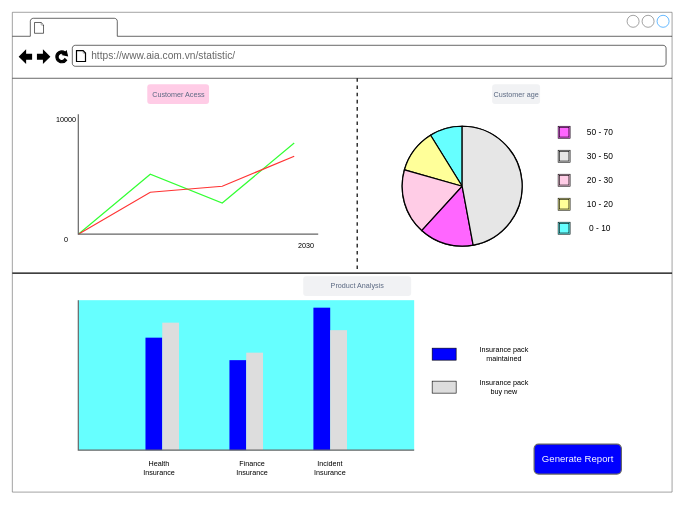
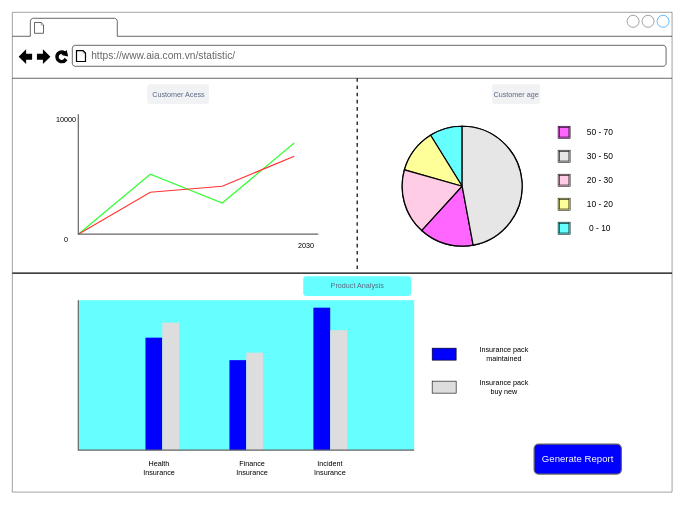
  <mxCell id="0" style=";html=1;" />
  <mxCell id="1" style=";html=1;" parent="0" />
  <mxCell id="2" value="" style="strokeWidth=1;shadow=0;dashed=0;align=center;html=1;shape=mxgraph.mockup.containers.browserWindow;rSize=0;strokeColor=#666666;strokeColor2=#008cff;strokeColor3=#000000;mainText=,;recursiveResize=0;metaEdit=0;backgroundOutline=1;editable=1;" vertex="1" parent="1"><mxGeometry x="20" y="20" width="1100" height="800" as="geometry" /></mxCell>
  <mxCell id="3" value="https://www.aia.com.vn/statistic/" style="strokeWidth=1;shadow=0;dashed=0;align=center;html=1;shape=mxgraph.mockup.containers.anchor;rSize=0;fontSize=17;fontColor=#666666;align=left;" vertex="1" parent="2"><mxGeometry x="130" y="60" width="250" height="26" as="geometry" /></mxCell>
  <mxCell id="4" value="" style="verticalLabelPosition=bottom;shadow=0;dashed=0;align=center;html=1;verticalAlign=top;strokeWidth=1;shape=mxgraph.mockup.graphics.pieChart;parts=15,20,30,25,80;partColors=#66FFFF,#FFFF99,#FFCCE6,#FF66FF,#E6E6E6;strokeWidth=2;labelBackgroundColor=none;direction=east;partsCount=5;" vertex="1" parent="2"><mxGeometry x="650" y="190" width="200" height="200" as="geometry" /></mxCell>
  <mxCell id="5" value="" style="verticalLabelPosition=bottom;shadow=0;dashed=0;align=center;html=1;verticalAlign=top;strokeWidth=1;shape=mxgraph.mockup.graphics.lineChart;strokeColor=none;strokeColor2=#666666;strokeColor3=#FF3333;strokeColor4=#33FF33;labelBackgroundColor=none;fontColor=#000000;" vertex="1" parent="2"><mxGeometry x="110" y="170" width="400" height="200" as="geometry" /></mxCell>
  <mxCell id="6" value="Customer age" style="rounded=1;align=center;fillColor=#F1F2F4;strokeColor=none;html=1;fontColor=#596780;fontSize=12;labelBackgroundColor=none;" vertex="1" parent="2"><mxGeometry x="800" y="120" width="80" height="33" as="geometry" /></mxCell>
  <mxCell id="7" value="" style="line;strokeWidth=2;html=1;labelBackgroundColor=none;fontColor=#000000;" vertex="1" parent="2"><mxGeometry y="430" width="1100" height="10" as="geometry" /></mxCell>
  <mxCell id="8" value="" style="shape=ext;double=1;whiteSpace=wrap;html=1;aspect=fixed;labelBackgroundColor=none;fontColor=#000000;fillColor=#E6E6E6;" vertex="1" parent="2"><mxGeometry x="910" y="230" width="20" height="20" as="geometry" /></mxCell>
  <mxCell id="9" value="" style="shape=ext;double=1;whiteSpace=wrap;html=1;aspect=fixed;labelBackgroundColor=none;fontColor=#000000;fillColor=#FF66FF;" vertex="1" parent="2"><mxGeometry x="910" y="190" width="20" height="20" as="geometry" /></mxCell>
  <mxCell id="10" value="" style="shape=ext;double=1;whiteSpace=wrap;html=1;aspect=fixed;labelBackgroundColor=none;fontColor=#000000;fillColor=#FFCCE6;" vertex="1" parent="2"><mxGeometry x="910" y="270" width="20" height="20" as="geometry" /></mxCell>
  <mxCell id="11" value="" style="shape=ext;double=1;whiteSpace=wrap;html=1;aspect=fixed;labelBackgroundColor=none;fontColor=#000000;fillColor=#FFFF99;" vertex="1" parent="2"><mxGeometry x="910" y="310" width="20" height="20" as="geometry" /></mxCell>
  <mxCell id="12" value="" style="shape=ext;double=1;whiteSpace=wrap;html=1;aspect=fixed;labelBackgroundColor=none;fontColor=#000000;fillColor=#66FFFF;" vertex="1" parent="2"><mxGeometry x="910" y="350" width="20" height="20" as="geometry" /></mxCell>
  <mxCell id="13" value="&lt;font style=&quot;font-size: 14px&quot;&gt;50 - 70&lt;/font&gt;" style="text;html=1;strokeColor=none;fillColor=none;align=center;verticalAlign=middle;whiteSpace=wrap;rounded=0;labelBackgroundColor=none;fontColor=#000000;" vertex="1" parent="2"><mxGeometry x="950" y="190" width="60" height="20" as="geometry" /></mxCell>
  <mxCell id="14" value="&lt;font style=&quot;font-size: 14px&quot;&gt;30 - 50&lt;/font&gt;" style="text;html=1;strokeColor=none;fillColor=none;align=center;verticalAlign=middle;whiteSpace=wrap;rounded=0;labelBackgroundColor=none;fontColor=#000000;" vertex="1" parent="2"><mxGeometry x="950" y="230" width="60" height="20" as="geometry" /></mxCell>
  <mxCell id="15" value="&lt;font style=&quot;font-size: 14px&quot;&gt;20 - 30&lt;/font&gt;" style="text;html=1;strokeColor=none;fillColor=none;align=center;verticalAlign=middle;whiteSpace=wrap;rounded=0;labelBackgroundColor=none;fontColor=#000000;" vertex="1" parent="2"><mxGeometry x="950" y="270" width="60" height="20" as="geometry" /></mxCell>
  <mxCell id="16" value="&lt;font style=&quot;font-size: 14px&quot;&gt;10 - 20&lt;br&gt;&lt;/font&gt;" style="text;html=1;strokeColor=none;fillColor=none;align=center;verticalAlign=middle;whiteSpace=wrap;rounded=0;labelBackgroundColor=none;fontColor=#000000;" vertex="1" parent="2"><mxGeometry x="950" y="310" width="60" height="20" as="geometry" /></mxCell>
  <mxCell id="17" value="&lt;font style=&quot;font-size: 14px&quot;&gt;0 - 10&lt;/font&gt;" style="text;html=1;strokeColor=none;fillColor=none;align=center;verticalAlign=middle;whiteSpace=wrap;rounded=0;labelBackgroundColor=none;fontColor=#000000;" vertex="1" parent="2"><mxGeometry x="950" y="350" width="60" height="20" as="geometry" /></mxCell>
- <mxCell id="18" value="Customer Acess" style="rounded=1;align=center;fillColor=#ffcce6;strokeColor=none;html=1;fontColor=#596780;fontSize=12;labelBackgroundColor=none;" vertex="1" parent="2"><mxGeometry x="225" y="120" width="103" height="33" as="geometry" /></mxCell>
+ <mxCell id="18" value="Customer Acess" style="rounded=1;align=center;fillColor=#F1F2F4;strokeColor=none;html=1;fontColor=#596780;fontSize=12;labelBackgroundColor=none;" vertex="1" parent="2"><mxGeometry x="225" y="120" width="103" height="33" as="geometry" /></mxCell>
  <mxCell id="19" value="0" style="text;html=1;strokeColor=none;fillColor=none;align=center;verticalAlign=middle;whiteSpace=wrap;rounded=0;labelBackgroundColor=none;fontColor=#000000;" vertex="1" parent="2"><mxGeometry x="70" y="370" width="40" height="20" as="geometry" /></mxCell>
  <mxCell id="20" value="10000" style="text;html=1;strokeColor=none;fillColor=none;align=center;verticalAlign=middle;whiteSpace=wrap;rounded=0;labelBackgroundColor=none;fontColor=#000000;" vertex="1" parent="2"><mxGeometry x="70" y="170" width="40" height="20" as="geometry" /></mxCell>
  <mxCell id="21" value="2030" style="text;html=1;strokeColor=none;fillColor=none;align=center;verticalAlign=middle;whiteSpace=wrap;rounded=0;labelBackgroundColor=none;fontColor=#000000;" vertex="1" parent="2"><mxGeometry x="470" y="380" width="40" height="20" as="geometry" /></mxCell>
  <mxCell id="22" value="" style="verticalLabelPosition=bottom;shadow=0;dashed=0;align=center;html=1;verticalAlign=top;strokeWidth=1;shape=mxgraph.mockup.graphics.columnChart;strokeColor=none;strokeColor2=none;strokeColor3=#666666;fillColor2=#0000FF;fillColor3=#dddddd;labelBackgroundColor=none;fillColor=#66FFFF;fontColor=#000000;" vertex="1" parent="2"><mxGeometry x="110" y="480" width="560" height="250" as="geometry" /></mxCell>
  <mxCell id="23" value="Health Insurance" style="text;html=1;strokeColor=none;fillColor=none;align=center;verticalAlign=middle;whiteSpace=wrap;rounded=0;labelBackgroundColor=none;fontColor=#000000;" vertex="1" parent="2"><mxGeometry x="225" y="750" width="40" height="20" as="geometry" /></mxCell>
  <mxCell id="24" value="Incident&lt;br&gt;Insurance" style="text;html=1;strokeColor=none;fillColor=none;align=center;verticalAlign=middle;whiteSpace=wrap;rounded=0;labelBackgroundColor=none;fontColor=#000000;" vertex="1" parent="2"><mxGeometry x="510" y="750" width="40" height="20" as="geometry" /></mxCell>
  <mxCell id="25" value="Finance Insurance" style="text;html=1;strokeColor=none;fillColor=none;align=center;verticalAlign=middle;whiteSpace=wrap;rounded=0;labelBackgroundColor=none;fontColor=#000000;" vertex="1" parent="2"><mxGeometry x="380" y="750" width="40" height="20" as="geometry" /></mxCell>
  <mxCell id="26" value="" style="rounded=0;whiteSpace=wrap;html=1;labelBackgroundColor=none;fontColor=#000000;fillColor=#0000FF;" vertex="1" parent="2"><mxGeometry x="700" y="560" width="40" height="20" as="geometry" /></mxCell>
  <mxCell id="27" value="" style="rounded=0;whiteSpace=wrap;html=1;labelBackgroundColor=none;fontColor=#000000;fillColor=#DDDDDD;" vertex="1" parent="2"><mxGeometry x="700" y="615" width="40" height="20" as="geometry" /></mxCell>
  <mxCell id="28" value="Insurance pack maintained" style="text;html=1;strokeColor=none;fillColor=none;align=center;verticalAlign=middle;whiteSpace=wrap;rounded=0;labelBackgroundColor=none;fontColor=#000000;" vertex="1" parent="2"><mxGeometry x="770" y="550" width="100" height="40" as="geometry" /></mxCell>
  <mxCell id="29" value="Insurance pack buy new" style="text;html=1;strokeColor=none;fillColor=none;align=center;verticalAlign=middle;whiteSpace=wrap;rounded=0;labelBackgroundColor=none;fontColor=#000000;" vertex="1" parent="2"><mxGeometry x="770" y="605" width="100" height="40" as="geometry" /></mxCell>
  <mxCell id="30" value="&lt;font style=&quot;font-size: 16px&quot;&gt;Generate Report&lt;/font&gt;" style="rounded=1;html=1;shadow=0;dashed=0;whiteSpace=wrap;fontSize=10;fillColor=#0000ff;align=center;strokeColor=#666666;fontColor=#ffffff;strokeWidth=2;labelBackgroundColor=none;" vertex="1" parent="2"><mxGeometry x="870" y="720" width="145.5" height="50" as="geometry" /></mxCell>
  <mxCell id="31" value="" style="line;strokeWidth=2;direction=south;html=1;labelBackgroundColor=none;fontColor=#000000;dashed=1;" vertex="1" parent="2"><mxGeometry x="570" y="110" width="10" height="320" as="geometry" /></mxCell>
- <mxCell id="32" value="Product Analysis" style="rounded=1;align=center;fillColor=#F1F2F4;strokeColor=none;html=1;fontColor=#596780;fontSize=12;labelBackgroundColor=none;" vertex="1" parent="2"><mxGeometry x="485" y="440" width="180" height="33" as="geometry" /></mxCell>
+ <mxCell id="32" value="Product Analysis" style="rounded=1;align=center;fillColor=#66ffff;strokeColor=none;html=1;fontColor=#596780;fontSize=12;labelBackgroundColor=none;" vertex="1" parent="2"><mxGeometry x="485" y="440" width="180" height="33" as="geometry" /></mxCell>
